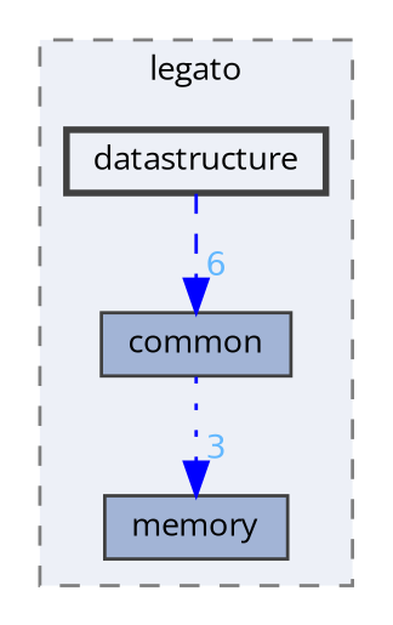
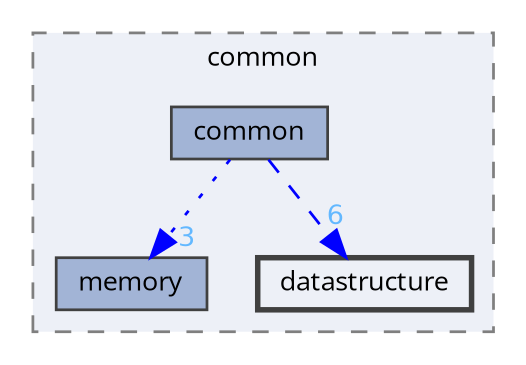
  digraph {
    compound=true
    fontname="Open Sans"
    node [color=grey25 fillcolor="#a2b4d6" fontname="Open Sans" fontsize=10 shape=box style=filled]
    edge [color=blue fontcolor=steelblue1 fontname="Open Sans" fontsize=10 labeldistance=1.5 labelfontname=Helvetica labelfontsize=10]
    n1 [height=0.2 label=common width=0.4]
    n2 [height=0.2 label=memory width=0.4]
    n3 [fillcolor="#edf0f7" height=0.2 label=datastructure style="filled,bold" width=0.4]
    subgraph cluster_1 {
      bgcolor="#edf0f7"
      fontsize=10
-     label=legato
+     label=common
      pencolor=grey50
      style="filled,dashed"
      n1
      n2
      n3
    }
    n1 -> n2 [headlabel=3 style=dotted]
-   n3 -> n1 [headlabel=6 style=dashed]
+   n1 -> n3 [headlabel=6 style=dashed]
  }
